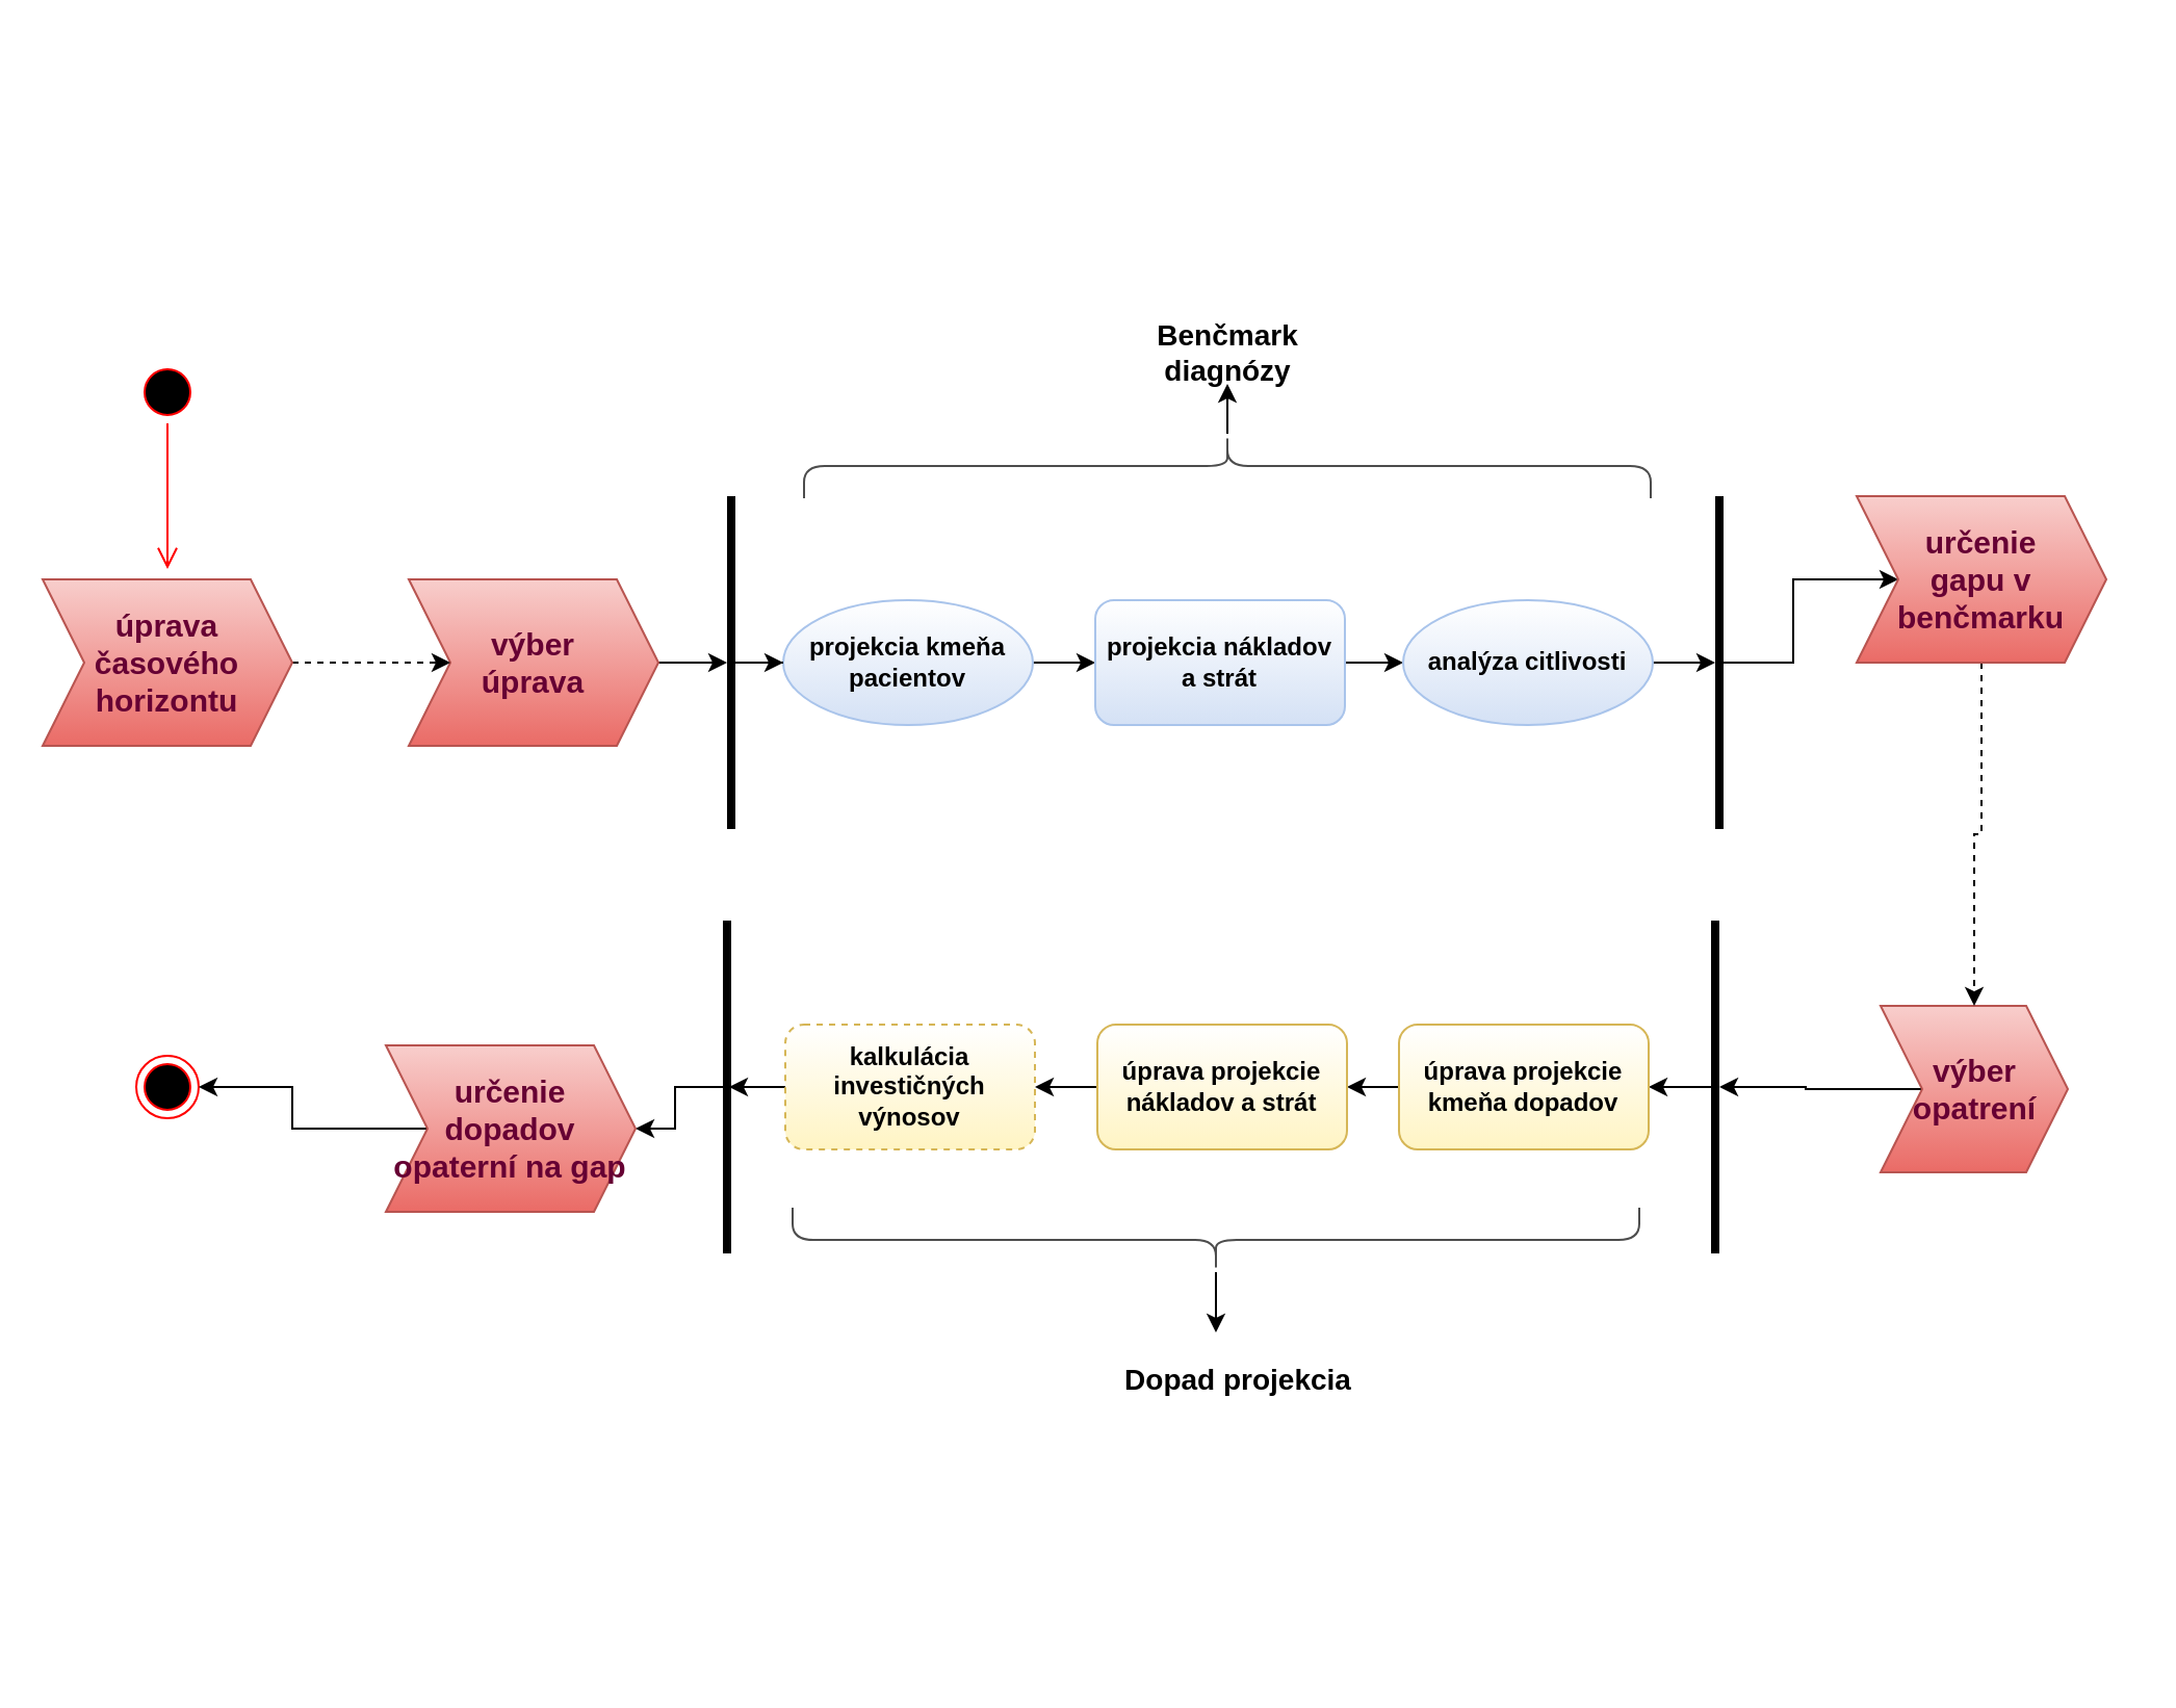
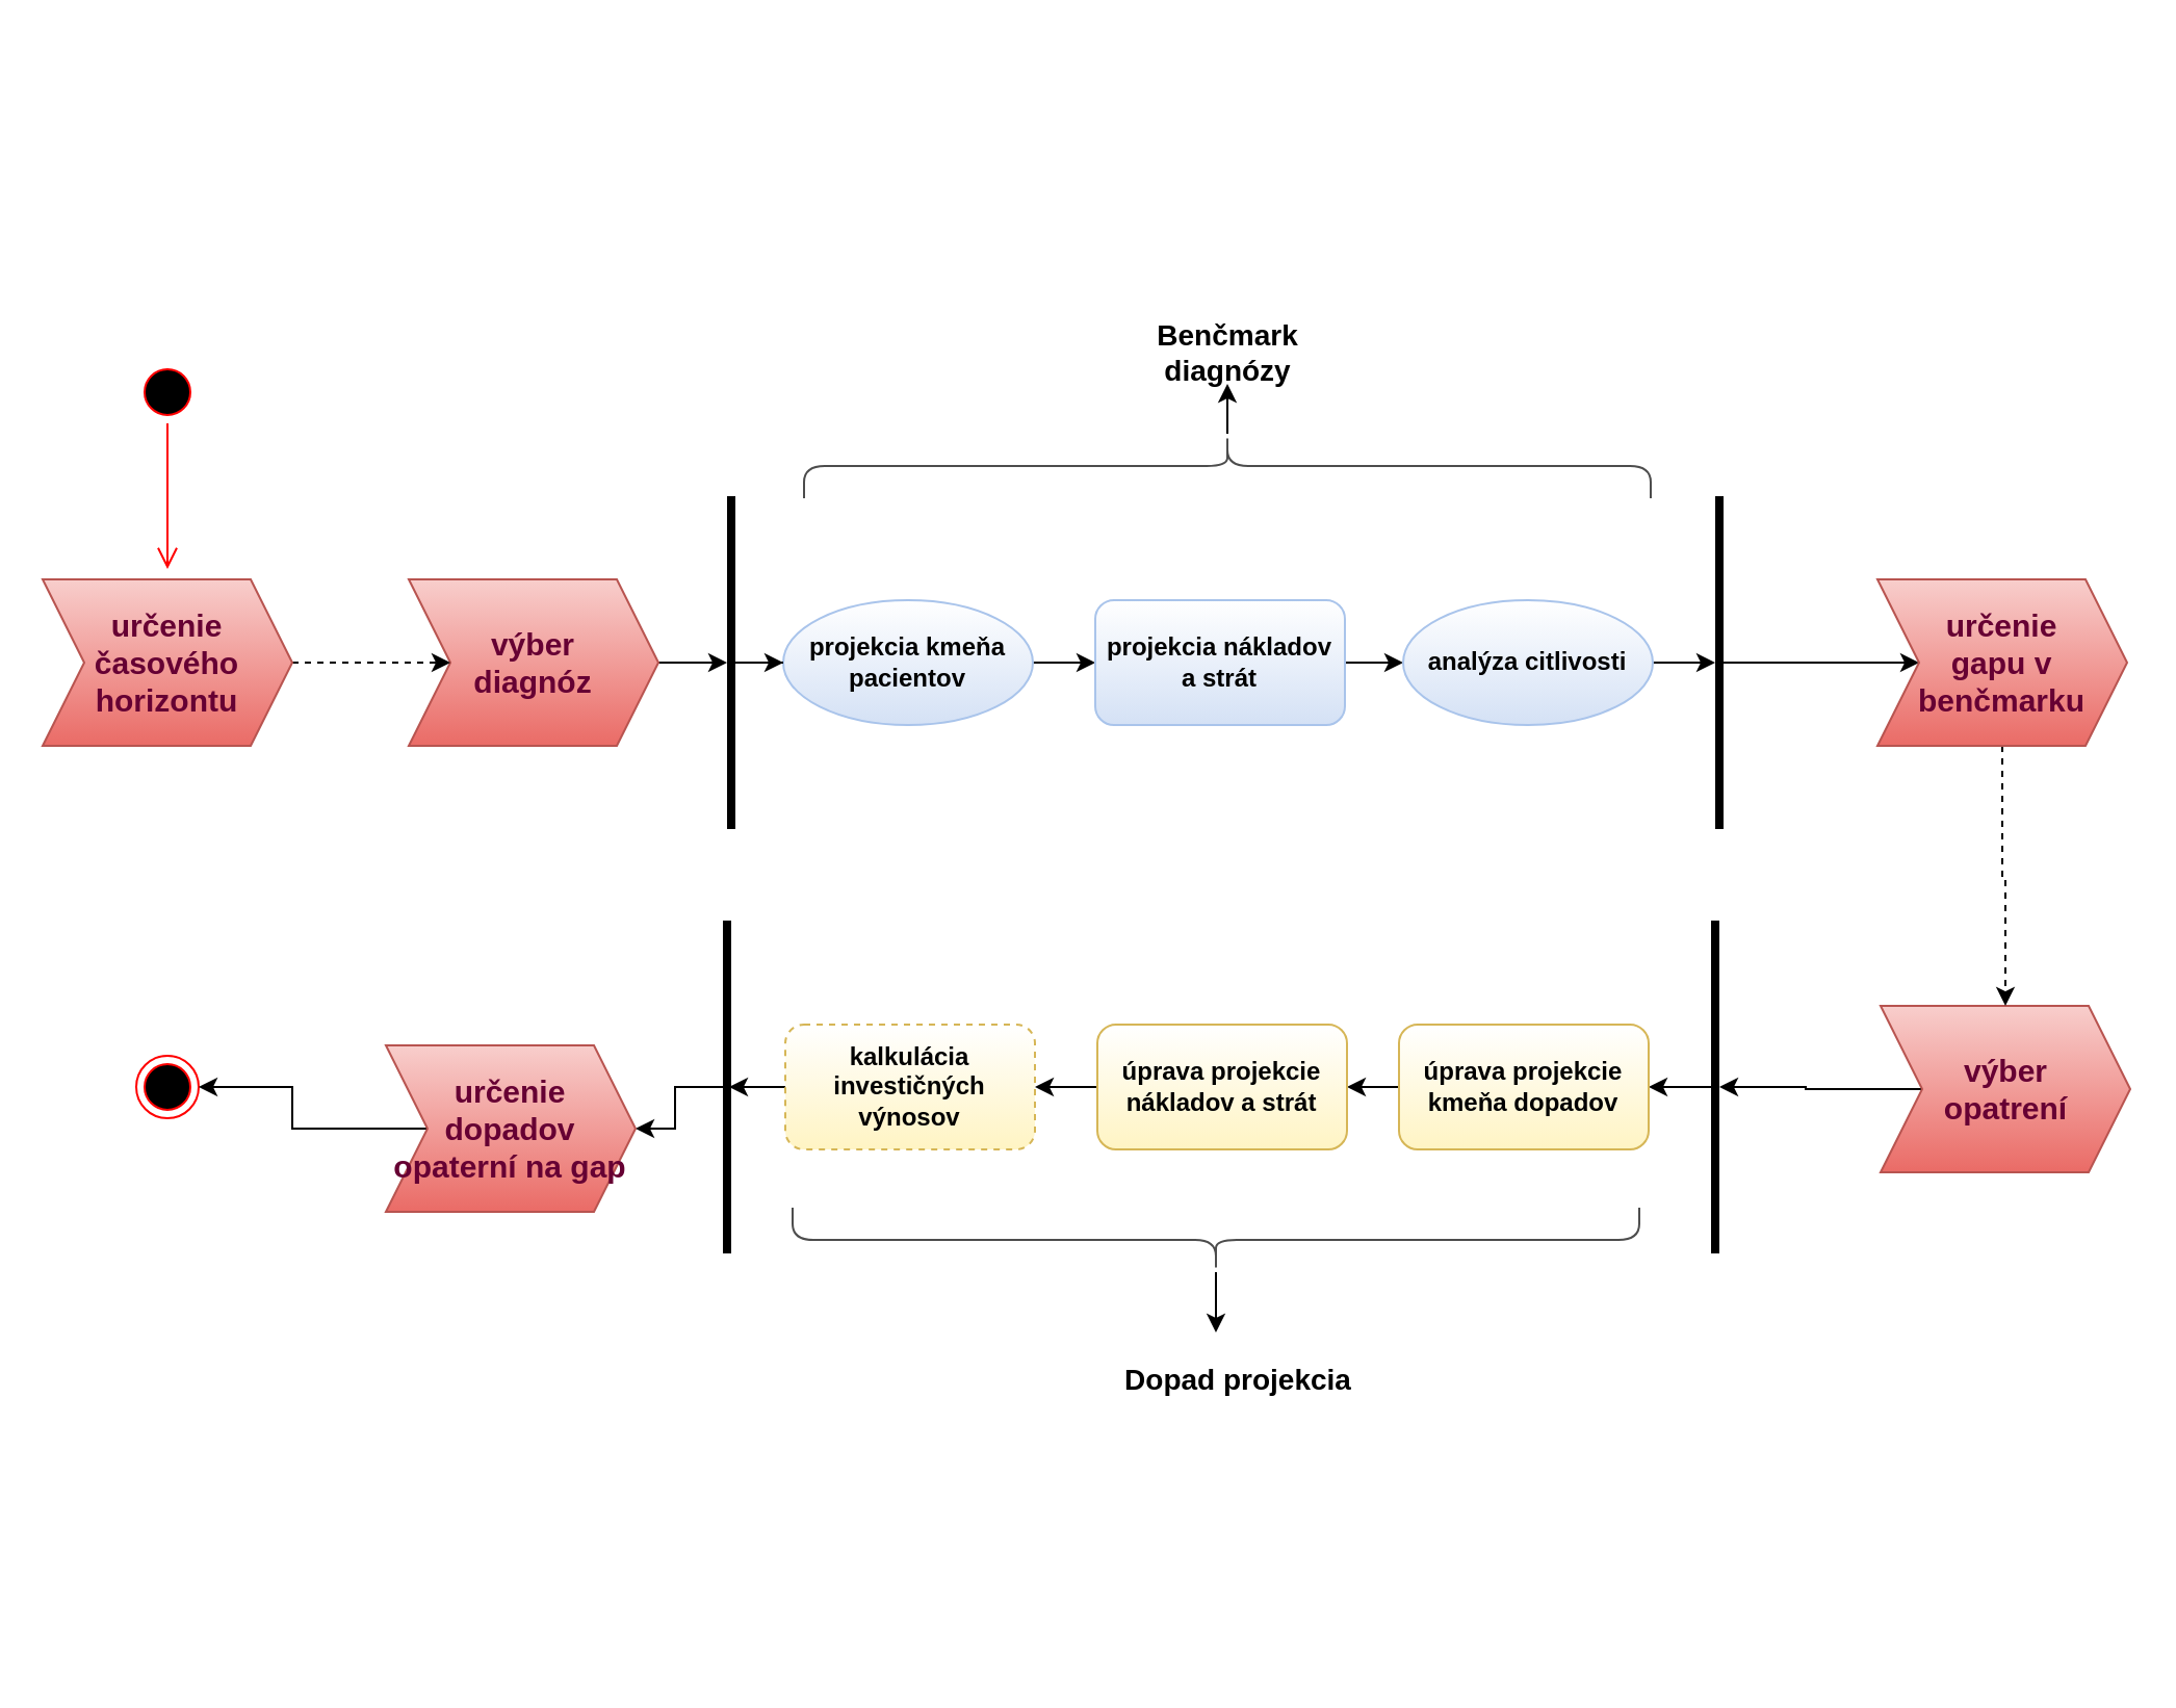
  <mxCell id="0" />
  <mxCell id="1" parent="0" />
  <mxCell id="2" style="edgeStyle=orthogonalEdgeStyle;rounded=0;orthogonalLoop=1;jettySize=auto;html=1;entryX=0;entryY=0.5;entryDx=0;entryDy=0;" parent="1" source="3" target="9" edge="1"><mxGeometry relative="1" as="geometry" /></mxCell>
  <mxCell id="3" value="projekcia kmeňa pacientov" style="ellipse;whiteSpace=wrap;html=1;fillColor=#FFFFFF;gradientColor=#D4E1F5;strokeColor=#A9C4EB;fontStyle=1;" parent="1" vertex="1"><mxGeometry x="376" y="288" width="120" height="60" as="geometry" /></mxCell>
  <mxCell id="4" style="edgeStyle=orthogonalEdgeStyle;rounded=0;orthogonalLoop=1;jettySize=auto;html=1;" parent="1" source="5" target="7" edge="1"><mxGeometry relative="1" as="geometry" /></mxCell>
- <mxCell id="5" value="výber &lt;br&gt;úprava" style="shape=step;perimeter=stepPerimeter;whiteSpace=wrap;html=1;fixedSize=1;fillColor=#f8cecc;gradientColor=#ea6b66;strokeColor=#b85450;fontStyle=1;fontSize=15;fontColor=#660033;" parent="1" vertex="1"><mxGeometry x="196" y="278" width="120" height="80" as="geometry" /></mxCell>
+ <mxCell id="5" value="výber &lt;br&gt;diagnóz" style="shape=step;perimeter=stepPerimeter;whiteSpace=wrap;html=1;fixedSize=1;fillColor=#f8cecc;gradientColor=#ea6b66;strokeColor=#b85450;fontStyle=1;fontSize=15;fontColor=#660033;" parent="1" vertex="1"><mxGeometry x="196" y="278" width="120" height="80" as="geometry" /></mxCell>
  <mxCell id="6" style="edgeStyle=orthogonalEdgeStyle;rounded=0;orthogonalLoop=1;jettySize=auto;html=1;" parent="1" source="7" target="3" edge="1"><mxGeometry relative="1" as="geometry" /></mxCell>
  <mxCell id="7" value="" style="line;strokeWidth=4;direction=south;html=1;perimeter=backbonePerimeter;points=[];outlineConnect=0;" parent="1" vertex="1"><mxGeometry x="346" y="238" width="10" height="160" as="geometry" /></mxCell>
  <mxCell id="8" style="edgeStyle=orthogonalEdgeStyle;rounded=0;orthogonalLoop=1;jettySize=auto;html=1;entryX=0;entryY=0.5;entryDx=0;entryDy=0;" parent="1" source="9" target="11" edge="1"><mxGeometry relative="1" as="geometry" /></mxCell>
  <mxCell id="9" value="projekcia nákladov a strát" style="rounded=1;whiteSpace=wrap;html=1;fillColor=#FFFFFF;gradientColor=#D4E1F5;strokeColor=#A9C4EB;fontStyle=1" parent="1" vertex="1"><mxGeometry x="526" y="288" width="120" height="60" as="geometry" /></mxCell>
  <mxCell id="10" style="edgeStyle=orthogonalEdgeStyle;rounded=0;orthogonalLoop=1;jettySize=auto;html=1;" parent="1" source="11" target="13" edge="1"><mxGeometry relative="1" as="geometry" /></mxCell>
  <mxCell id="11" value="analýza citlivosti" style="ellipse;whiteSpace=wrap;html=1;fillColor=#FFFFFF;gradientColor=#D4E1F5;strokeColor=#A9C4EB;fontStyle=1;" parent="1" vertex="1"><mxGeometry x="674" y="288" width="120" height="60" as="geometry" /></mxCell>
  <mxCell id="12" style="edgeStyle=orthogonalEdgeStyle;rounded=0;orthogonalLoop=1;jettySize=auto;html=1;entryX=0;entryY=0.5;entryDx=0;entryDy=0;" edge="1" parent="1" source="13" target="38"><mxGeometry relative="1" as="geometry" /></mxCell>
  <mxCell id="13" value="" style="line;strokeWidth=4;direction=south;html=1;perimeter=backbonePerimeter;points=[];outlineConnect=0;" parent="1" vertex="1"><mxGeometry x="821" y="238" width="10" height="160" as="geometry" /></mxCell>
  <mxCell id="14" style="edgeStyle=orthogonalEdgeStyle;rounded=0;orthogonalLoop=1;jettySize=auto;html=1;" edge="1" parent="1" source="15" target="17"><mxGeometry relative="1" as="geometry" /></mxCell>
- <mxCell id="15" value="výber&lt;br&gt;opatrení" style="shape=step;perimeter=stepPerimeter;whiteSpace=wrap;html=1;fixedSize=1;fillColor=#f8cecc;gradientColor=#ea6b66;strokeColor=#b85450;fontStyle=1;fontSize=15;fontColor=#660033;" parent="1" vertex="1"><mxGeometry x="903.5" y="483" width="90" height="80" as="geometry" /></mxCell>
+ <mxCell id="15" value="výber&lt;br&gt;opatrení" style="shape=step;perimeter=stepPerimeter;whiteSpace=wrap;html=1;fixedSize=1;fillColor=#f8cecc;gradientColor=#ea6b66;strokeColor=#b85450;fontStyle=1;fontSize=15;fontColor=#660033;" parent="1" vertex="1"><mxGeometry x="903.5" y="483" width="120" height="80" as="geometry" /></mxCell>
  <mxCell id="16" value="" style="edgeStyle=orthogonalEdgeStyle;rounded=0;orthogonalLoop=1;jettySize=auto;html=1;" parent="1" source="17" target="19" edge="1"><mxGeometry relative="1" as="geometry" /></mxCell>
  <mxCell id="17" value="" style="line;strokeWidth=4;direction=south;html=1;perimeter=backbonePerimeter;points=[];outlineConnect=0;rotation=-180;" parent="1" vertex="1"><mxGeometry x="816.5" y="442" width="15" height="160" as="geometry" /></mxCell>
  <mxCell id="18" style="edgeStyle=orthogonalEdgeStyle;rounded=0;orthogonalLoop=1;jettySize=auto;html=1;entryX=1;entryY=0.5;entryDx=0;entryDy=0;" parent="1" source="19" target="21" edge="1"><mxGeometry relative="1" as="geometry" /></mxCell>
  <mxCell id="19" value="úprava projekcie kmeňa dopadov" style="rounded=1;whiteSpace=wrap;html=1;fillColor=#FFFFFF;gradientColor=#FFF4C3;strokeColor=#d6b656;fontStyle=1" parent="1" vertex="1"><mxGeometry x="672" y="492" width="120" height="60" as="geometry" /></mxCell>
  <mxCell id="20" style="edgeStyle=orthogonalEdgeStyle;rounded=0;orthogonalLoop=1;jettySize=auto;html=1;entryX=1;entryY=0.5;entryDx=0;entryDy=0;" parent="1" source="21" target="23" edge="1"><mxGeometry relative="1" as="geometry" /></mxCell>
  <mxCell id="21" value="úprava projekcie nákladov a strát" style="rounded=1;whiteSpace=wrap;html=1;fillColor=#FFFFFF;gradientColor=#FFF4C3;strokeColor=#d6b656;fontStyle=1" parent="1" vertex="1"><mxGeometry x="527" y="492" width="120" height="60" as="geometry" /></mxCell>
  <mxCell id="22" style="edgeStyle=orthogonalEdgeStyle;rounded=0;orthogonalLoop=1;jettySize=auto;html=1;" parent="1" source="23" target="25" edge="1"><mxGeometry relative="1" as="geometry" /></mxCell>
  <mxCell id="23" value="kalkulácia investičných výnosov" style="rounded=1;whiteSpace=wrap;html=1;fillColor=#FFFFFF;gradientColor=#FFF4C3;strokeColor=#d6b656;fontStyle=1;dashed=1;" parent="1" vertex="1"><mxGeometry x="377" y="492" width="120" height="60" as="geometry" /></mxCell>
  <mxCell id="24" style="edgeStyle=orthogonalEdgeStyle;rounded=0;orthogonalLoop=1;jettySize=auto;html=1;" edge="1" parent="1" source="25" target="40"><mxGeometry relative="1" as="geometry" /></mxCell>
  <mxCell id="25" value="" style="line;strokeWidth=4;direction=south;html=1;perimeter=backbonePerimeter;points=[];outlineConnect=0;" parent="1" vertex="1"><mxGeometry x="344" y="442" width="10" height="160" as="geometry" /></mxCell>
  <mxCell id="26" value="" style="ellipse;html=1;shape=endState;fillColor=#000000;strokeColor=#ff0000;" parent="1" vertex="1"><mxGeometry x="65" y="507" width="30" height="30" as="geometry" /></mxCell>
  <mxCell id="27" value="Benčmark diagnózy" style="text;html=1;strokeColor=none;fillColor=none;align=center;verticalAlign=middle;whiteSpace=wrap;rounded=0;fontSize=14;fontStyle=1" parent="1" vertex="1"><mxGeometry x="559.5" y="154" width="60" height="30" as="geometry" /></mxCell>
  <mxCell id="28" style="edgeStyle=orthogonalEdgeStyle;rounded=0;orthogonalLoop=1;jettySize=auto;html=1;entryX=0.5;entryY=1;entryDx=0;entryDy=0;" parent="1" source="29" target="27" edge="1"><mxGeometry relative="1" as="geometry" /></mxCell>
  <mxCell id="29" value="" style="shape=curlyBracket;whiteSpace=wrap;html=1;rounded=1;strokeColor=#4D4D4D;fillColor=#FFFFFF;gradientColor=#FFF4C3;rotation=90;" parent="1" vertex="1"><mxGeometry x="574" y="20" width="31" height="407" as="geometry" /></mxCell>
  <mxCell id="30" style="edgeStyle=orthogonalEdgeStyle;rounded=0;orthogonalLoop=1;jettySize=auto;html=1;fontSize=14;" parent="1" source="31" edge="1"><mxGeometry relative="1" as="geometry"><mxPoint x="584" y="640" as="targetPoint" /></mxGeometry></mxCell>
  <mxCell id="31" value="" style="shape=curlyBracket;whiteSpace=wrap;html=1;rounded=1;strokeColor=#4D4D4D;fillColor=#FFFFFF;gradientColor=#FFF4C3;rotation=-90;" parent="1" vertex="1"><mxGeometry x="568.5" y="392" width="31" height="407" as="geometry" /></mxCell>
  <mxCell id="32" value="Dopad projekcia" style="text;html=1;strokeColor=none;fillColor=none;align=center;verticalAlign=middle;whiteSpace=wrap;rounded=0;fontSize=14;fontStyle=1" parent="1" vertex="1"><mxGeometry x="535" y="643" width="120" height="40" as="geometry" /></mxCell>
  <mxCell id="33" style="edgeStyle=orthogonalEdgeStyle;rounded=0;orthogonalLoop=1;jettySize=auto;html=1;fontSize=14;dashed=1;" parent="1" source="34" target="5" edge="1"><mxGeometry relative="1" as="geometry" /></mxCell>
- <mxCell id="34" value="úprava časového horizontu" style="shape=step;perimeter=stepPerimeter;whiteSpace=wrap;html=1;fixedSize=1;fillColor=#f8cecc;gradientColor=#ea6b66;strokeColor=#b85450;fontStyle=1;fontSize=15;fontColor=#660033;" parent="1" vertex="1"><mxGeometry x="20" y="278" width="120" height="80" as="geometry" /></mxCell>
+ <mxCell id="34" value="určenie časového horizontu" style="shape=step;perimeter=stepPerimeter;whiteSpace=wrap;html=1;fixedSize=1;fillColor=#f8cecc;gradientColor=#ea6b66;strokeColor=#b85450;fontStyle=1;fontSize=15;fontColor=#660033;" parent="1" vertex="1"><mxGeometry x="20" y="278" width="120" height="80" as="geometry" /></mxCell>
  <mxCell id="35" value="" style="ellipse;html=1;shape=startState;fillColor=#000000;strokeColor=#ff0000;fontSize=14;" parent="1" vertex="1"><mxGeometry x="65" y="173" width="30" height="30" as="geometry" /></mxCell>
  <mxCell id="36" value="" style="edgeStyle=orthogonalEdgeStyle;html=1;verticalAlign=bottom;endArrow=open;endSize=8;strokeColor=#ff0000;rounded=0;fontSize=14;" parent="1" source="35" edge="1"><mxGeometry relative="1" as="geometry"><mxPoint x="80" y="273" as="targetPoint" /></mxGeometry></mxCell>
  <mxCell id="37" style="edgeStyle=orthogonalEdgeStyle;rounded=0;orthogonalLoop=1;jettySize=auto;html=1;entryX=0.5;entryY=0;entryDx=0;entryDy=0;dashed=1;" edge="1" parent="1" source="38" target="15"><mxGeometry relative="1" as="geometry" /></mxCell>
- <mxCell id="38" value="určenie &lt;br&gt;gapu v benčmarku" style="shape=step;perimeter=stepPerimeter;whiteSpace=wrap;html=1;fixedSize=1;fillColor=#f8cecc;gradientColor=#ea6b66;strokeColor=#b85450;fontStyle=1;fontSize=15;fontColor=#660033;" vertex="1" parent="1"><mxGeometry x="892" y="238" width="120" height="80" as="geometry" /></mxCell>
+ <mxCell id="38" value="určenie &lt;br&gt;gapu v benčmarku" style="shape=step;perimeter=stepPerimeter;whiteSpace=wrap;html=1;fixedSize=1;fillColor=#f8cecc;gradientColor=#ea6b66;strokeColor=#b85450;fontStyle=1;fontSize=15;fontColor=#660033;" vertex="1" parent="1"><mxGeometry x="902" y="278" width="120" height="80" as="geometry" /></mxCell>
  <mxCell id="39" style="edgeStyle=orthogonalEdgeStyle;rounded=0;orthogonalLoop=1;jettySize=auto;html=1;entryX=1;entryY=0.5;entryDx=0;entryDy=0;" edge="1" parent="1" source="40" target="26"><mxGeometry relative="1" as="geometry" /></mxCell>
  <mxCell id="40" value="určenie dopadov opaterní na gap" style="shape=step;perimeter=stepPerimeter;whiteSpace=wrap;html=1;fixedSize=1;fillColor=#f8cecc;gradientColor=#ea6b66;strokeColor=#b85450;fontStyle=1;fontSize=15;fontColor=#660033;" vertex="1" parent="1"><mxGeometry x="185" y="502" width="120" height="80" as="geometry" /></mxCell>
